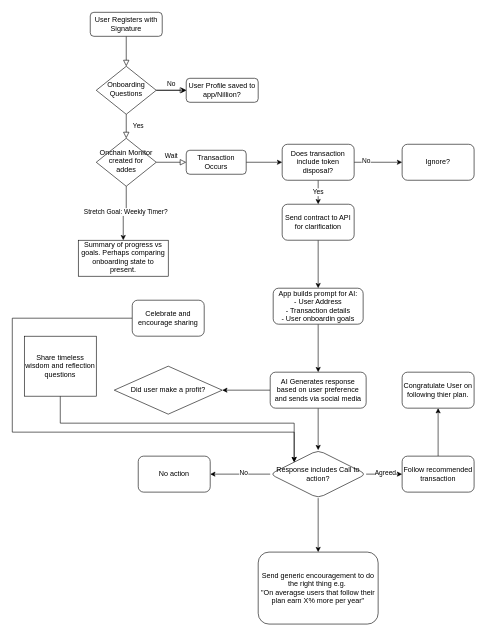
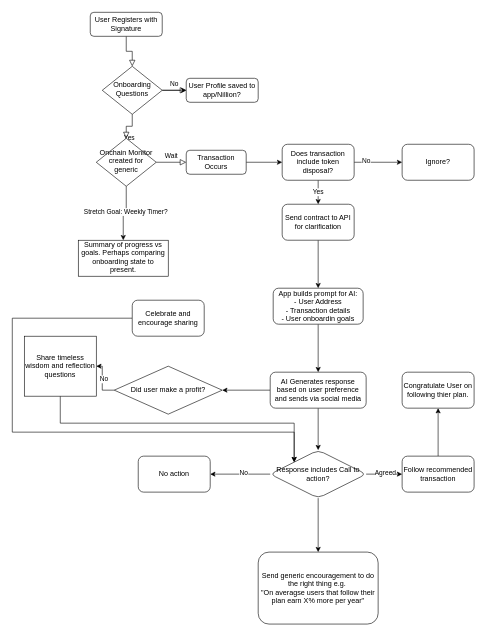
  <mxCell id="0" />
  <mxCell id="1" parent="0" />
  <mxCell id="2" value="" style="rounded=0;html=1;jettySize=auto;orthogonalLoop=1;fontSize=11;endArrow=block;endFill=0;endSize=8;strokeWidth=1;shadow=0;labelBackgroundColor=none;edgeStyle=orthogonalEdgeStyle;" parent="1" source="3" target="7" edge="1"><mxGeometry relative="1" as="geometry" /></mxCell>
  <mxCell id="3" value="User Registers with Signature" style="rounded=1;whiteSpace=wrap;html=1;fontSize=12;glass=0;strokeWidth=1;shadow=0;" parent="1" vertex="1"><mxGeometry x="150" y="20" width="120" height="40" as="geometry" /></mxCell>
  <mxCell id="4" value="Yes" style="rounded=0;html=1;jettySize=auto;orthogonalLoop=1;fontSize=11;endArrow=block;endFill=0;endSize=8;strokeWidth=1;shadow=0;labelBackgroundColor=none;edgeStyle=orthogonalEdgeStyle;" parent="1" source="7" target="12" edge="1"><mxGeometry y="20" relative="1" as="geometry"><mxPoint as="offset" /></mxGeometry></mxCell>
  <mxCell id="5" value="No" style="edgeStyle=orthogonalEdgeStyle;rounded=0;html=1;jettySize=auto;orthogonalLoop=1;fontSize=11;endArrow=block;endFill=0;endSize=8;strokeWidth=1;shadow=0;labelBackgroundColor=none;" parent="1" source="7" target="8" edge="1"><mxGeometry y="10" relative="1" as="geometry"><mxPoint as="offset" /></mxGeometry></mxCell>
  <mxCell id="6" value="" style="edgeStyle=orthogonalEdgeStyle;rounded=0;orthogonalLoop=1;jettySize=auto;html=1;" parent="1" source="7" target="8" edge="1"><mxGeometry relative="1" as="geometry" /></mxCell>
- <mxCell id="7" value="Onboarding Questions" style="rhombus;whiteSpace=wrap;html=1;shadow=0;fontFamily=Helvetica;fontSize=12;align=center;strokeWidth=1;spacing=6;spacingTop=-4;" parent="1" vertex="1"><mxGeometry x="160" y="110" width="100" height="80" as="geometry" /></mxCell>
+ <mxCell id="7" value="Onboarding Questions" style="rhombus;whiteSpace=wrap;html=1;shadow=0;fontFamily=Helvetica;fontSize=12;align=center;strokeWidth=1;spacing=6;spacingTop=-4;" parent="1" vertex="1"><mxGeometry x="170" y="110" width="100" height="80" as="geometry" /></mxCell>
  <mxCell id="8" value="User Profile saved to app/Nillion?" style="rounded=1;whiteSpace=wrap;html=1;fontSize=12;glass=0;strokeWidth=1;shadow=0;" parent="1" vertex="1"><mxGeometry x="310" y="130" width="120" height="40" as="geometry" /></mxCell>
  <mxCell id="9" value="Wait" style="edgeStyle=orthogonalEdgeStyle;rounded=0;html=1;jettySize=auto;orthogonalLoop=1;fontSize=11;endArrow=block;endFill=0;endSize=8;strokeWidth=1;shadow=0;labelBackgroundColor=none;" parent="1" source="12" target="14" edge="1"><mxGeometry y="10" relative="1" as="geometry"><mxPoint as="offset" /></mxGeometry></mxCell>
  <mxCell id="10" value="" style="edgeStyle=orthogonalEdgeStyle;rounded=0;orthogonalLoop=1;jettySize=auto;html=1;" parent="1" source="12" target="27" edge="1"><mxGeometry relative="1" as="geometry" /></mxCell>
  <mxCell id="11" value="Stretch Goal: Weekly Timer?" style="edgeLabel;html=1;align=center;verticalAlign=middle;resizable=0;points=[];" parent="10" vertex="1" connectable="0"><mxGeometry x="-0.116" y="-2" relative="1" as="geometry"><mxPoint as="offset" /></mxGeometry></mxCell>
- <mxCell id="12" value="Onchain Monitor created for addes" style="rhombus;whiteSpace=wrap;html=1;shadow=0;fontFamily=Helvetica;fontSize=12;align=center;strokeWidth=1;spacing=6;spacingTop=-4;" parent="1" vertex="1"><mxGeometry x="160" y="230" width="100" height="80" as="geometry" /></mxCell>
+ <mxCell id="12" value="Onchain Monitor created for generic" style="rhombus;whiteSpace=wrap;html=1;shadow=0;fontFamily=Helvetica;fontSize=12;align=center;strokeWidth=1;spacing=6;spacingTop=-4;" parent="1" vertex="1"><mxGeometry x="160" y="230" width="100" height="80" as="geometry" /></mxCell>
  <mxCell id="13" value="" style="edgeStyle=orthogonalEdgeStyle;rounded=0;orthogonalLoop=1;jettySize=auto;html=1;" parent="1" source="14" target="18" edge="1"><mxGeometry relative="1" as="geometry" /></mxCell>
  <mxCell id="14" value="Transaction Occurs" style="rounded=1;whiteSpace=wrap;html=1;fontSize=12;glass=0;strokeWidth=1;shadow=0;" parent="1" vertex="1"><mxGeometry x="310" y="250" width="100" height="40" as="geometry" /></mxCell>
  <mxCell id="15" value="Yes" style="edgeStyle=orthogonalEdgeStyle;rounded=0;orthogonalLoop=1;jettySize=auto;html=1;" parent="1" source="18" target="20" edge="1"><mxGeometry relative="1" as="geometry" /></mxCell>
  <mxCell id="16" value="" style="edgeStyle=orthogonalEdgeStyle;rounded=0;orthogonalLoop=1;jettySize=auto;html=1;" parent="1" source="18" target="26" edge="1"><mxGeometry relative="1" as="geometry" /></mxCell>
  <mxCell id="17" value="No" style="edgeLabel;html=1;align=center;verticalAlign=middle;resizable=0;points=[];" parent="16" vertex="1" connectable="0"><mxGeometry x="-0.528" y="3" relative="1" as="geometry"><mxPoint as="offset" /></mxGeometry></mxCell>
  <mxCell id="18" value="Does transaction include token disposal?" style="rounded=1;whiteSpace=wrap;html=1;" parent="1" vertex="1"><mxGeometry x="470" y="240" width="120" height="60" as="geometry" /></mxCell>
  <mxCell id="19" value="" style="edgeStyle=orthogonalEdgeStyle;rounded=0;orthogonalLoop=1;jettySize=auto;html=1;" parent="1" source="20" target="22" edge="1"><mxGeometry relative="1" as="geometry" /></mxCell>
  <mxCell id="20" value="Send contract to API for clarification" style="rounded=1;whiteSpace=wrap;html=1;" parent="1" vertex="1"><mxGeometry x="470" y="340" width="120" height="60" as="geometry" /></mxCell>
  <mxCell id="21" value="" style="edgeStyle=orthogonalEdgeStyle;rounded=0;orthogonalLoop=1;jettySize=auto;html=1;" parent="1" source="22" target="25" edge="1"><mxGeometry relative="1" as="geometry" /></mxCell>
  <mxCell id="22" value="App builds prompt for AI:&lt;div&gt;- User Address&lt;/div&gt;&lt;div&gt;- Transaction details&lt;/div&gt;&lt;div&gt;- User onboardin goals&lt;/div&gt;" style="whiteSpace=wrap;html=1;rounded=1;" parent="1" vertex="1"><mxGeometry x="455" y="480" width="150" height="60" as="geometry" /></mxCell>
  <mxCell id="23" value="" style="edgeStyle=orthogonalEdgeStyle;rounded=0;orthogonalLoop=1;jettySize=auto;html=1;" parent="1" source="25" target="33" edge="1"><mxGeometry relative="1" as="geometry" /></mxCell>
  <mxCell id="24" value="" style="edgeStyle=orthogonalEdgeStyle;rounded=0;orthogonalLoop=1;jettySize=auto;html=1;" parent="1" source="25" target="41" edge="1"><mxGeometry relative="1" as="geometry" /></mxCell>
  <mxCell id="25" value="AI Generates response based on user preference and sends via social media" style="whiteSpace=wrap;html=1;rounded=1;" parent="1" vertex="1"><mxGeometry x="450" y="620" width="160" height="60" as="geometry" /></mxCell>
  <mxCell id="26" value="Ignore?" style="whiteSpace=wrap;html=1;rounded=1;" parent="1" vertex="1"><mxGeometry x="670" y="240" width="120" height="60" as="geometry" /></mxCell>
  <mxCell id="27" value="Summary of progress vs goals. Perhaps comparing onboarding state to present." style="whiteSpace=wrap;html=1;shadow=0;strokeWidth=1;spacing=6;spacingTop=-4;" parent="1" vertex="1"><mxGeometry x="130" y="400" width="150" height="60" as="geometry" /></mxCell>
  <mxCell id="28" value="" style="edgeStyle=orthogonalEdgeStyle;rounded=0;orthogonalLoop=1;jettySize=auto;html=1;" parent="1" source="33" target="35" edge="1"><mxGeometry relative="1" as="geometry" /></mxCell>
  <mxCell id="29" value="Agreed" style="edgeLabel;html=1;align=center;verticalAlign=middle;resizable=0;points=[];" parent="28" vertex="1" connectable="0"><mxGeometry x="0.022" y="3" relative="1" as="geometry"><mxPoint as="offset" /></mxGeometry></mxCell>
  <mxCell id="30" value="" style="edgeStyle=orthogonalEdgeStyle;rounded=0;orthogonalLoop=1;jettySize=auto;html=1;" parent="1" source="33" target="36" edge="1"><mxGeometry relative="1" as="geometry" /></mxCell>
  <mxCell id="31" value="No" style="edgeLabel;html=1;align=center;verticalAlign=middle;resizable=0;points=[];" parent="30" vertex="1" connectable="0"><mxGeometry x="-0.107" y="-3" relative="1" as="geometry"><mxPoint as="offset" /></mxGeometry></mxCell>
  <mxCell id="32" value="" style="edgeStyle=orthogonalEdgeStyle;rounded=0;orthogonalLoop=1;jettySize=auto;html=1;" parent="1" source="33" target="37" edge="1"><mxGeometry relative="1" as="geometry" /></mxCell>
  <mxCell id="33" value="Response includes Call to action?" style="rhombus;whiteSpace=wrap;html=1;rounded=1;" parent="1" vertex="1"><mxGeometry x="450" y="750" width="160" height="80" as="geometry" /></mxCell>
  <mxCell id="34" value="" style="edgeStyle=orthogonalEdgeStyle;rounded=0;orthogonalLoop=1;jettySize=auto;html=1;" parent="1" source="35" target="38" edge="1"><mxGeometry relative="1" as="geometry" /></mxCell>
  <mxCell id="35" value="Follow recommended transaction" style="whiteSpace=wrap;html=1;rounded=1;" parent="1" vertex="1"><mxGeometry x="670" y="760" width="120" height="60" as="geometry" /></mxCell>
  <mxCell id="36" value="No action" style="whiteSpace=wrap;html=1;rounded=1;" parent="1" vertex="1"><mxGeometry x="230" y="760" width="120" height="60" as="geometry" /></mxCell>
  <mxCell id="37" value="Send generic encouragement to do the right thing e.g.&amp;nbsp;&lt;br&gt;&quot;On averagse users that follow their plan earn X% more per year&quot;" style="whiteSpace=wrap;html=1;rounded=1;" parent="1" vertex="1"><mxGeometry x="430" y="920" width="200" height="120" as="geometry" /></mxCell>
  <mxCell id="38" value="Congratulate User on following thier plan." style="whiteSpace=wrap;html=1;rounded=1;" parent="1" vertex="1"><mxGeometry x="670" y="620" width="120" height="60" as="geometry" /></mxCell>
+ <mxCell id="39" value="" style="edgeStyle=orthogonalEdgeStyle;rounded=0;orthogonalLoop=1;jettySize=auto;html=1;" parent="1" source="41" target="45" edge="1"><mxGeometry relative="1" as="geometry" /></mxCell>
+ <mxCell id="40" value="No" style="edgeLabel;html=1;align=center;verticalAlign=middle;resizable=0;points=[];" parent="39" vertex="1" connectable="0"><mxGeometry x="0.128" y="-2" relative="1" as="geometry"><mxPoint as="offset" /></mxGeometry></mxCell>
  <mxCell id="41" value="Did user make a profit?" style="rhombus;whiteSpace=wrap;html=1;" parent="1" vertex="1"><mxGeometry x="190" y="610" width="180" height="80" as="geometry" /></mxCell>
  <mxCell id="42" style="edgeStyle=orthogonalEdgeStyle;rounded=0;orthogonalLoop=1;jettySize=auto;html=1;exitX=0;exitY=0.5;exitDx=0;exitDy=0;entryX=0;entryY=0;entryDx=0;entryDy=0;" parent="1" source="43" target="33" edge="1"><mxGeometry relative="1" as="geometry"><Array as="points"><mxPoint x="20" y="530" /><mxPoint x="20" y="720" /><mxPoint x="490" y="720" /></Array></mxGeometry></mxCell>
  <mxCell id="43" value="Celebrate and encourage sharing" style="whiteSpace=wrap;html=1;rounded=1;" parent="1" vertex="1"><mxGeometry x="220" y="500" width="120" height="60" as="geometry" /></mxCell>
  <mxCell id="44" style="edgeStyle=orthogonalEdgeStyle;rounded=0;orthogonalLoop=1;jettySize=auto;html=1;exitX=0.5;exitY=1;exitDx=0;exitDy=0;entryX=0;entryY=0;entryDx=0;entryDy=0;" parent="1" source="45" target="33" edge="1"><mxGeometry relative="1" as="geometry" /></mxCell>
  <mxCell id="45" value="Share timeless wisdom and reflection questions" style="whiteSpace=wrap;html=1;" parent="1" vertex="1"><mxGeometry x="40" y="560" width="120" height="100" as="geometry" /></mxCell>
